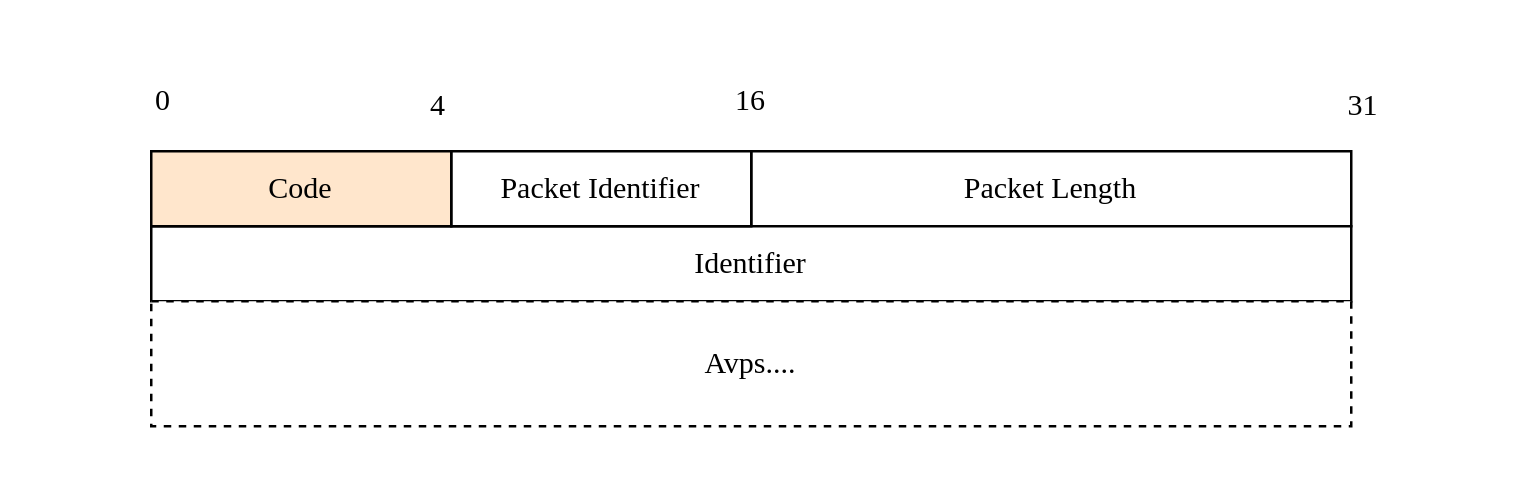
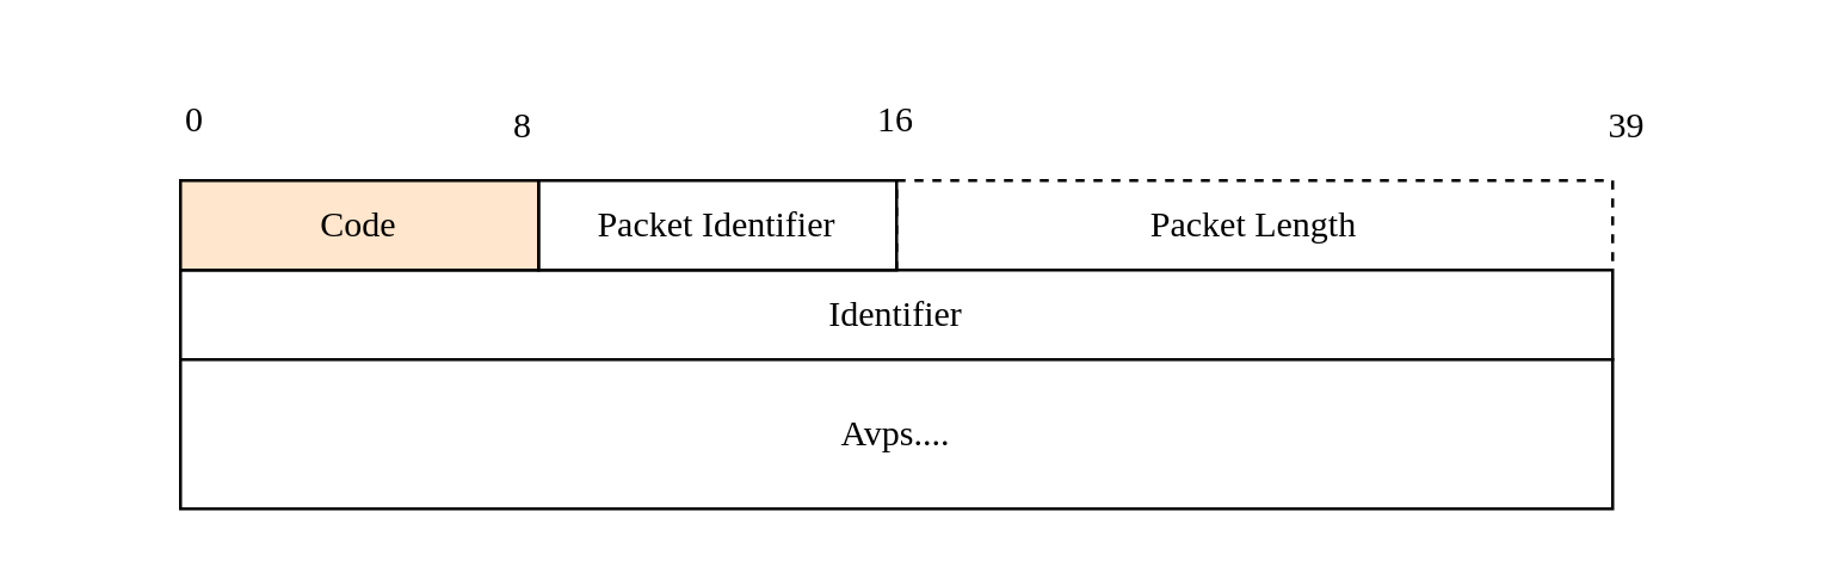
  <mxCell id="0" />
  <mxCell id="1" parent="0" />
  <mxCell id="2" value="&lt;font style=&quot;font-size: 12px;&quot;&gt;16&lt;/font&gt;" style="rounded=1;whiteSpace=wrap;html=1;strokeColor=none;fontFamily=Times New Roman;" parent="1" vertex="1"><mxGeometry x="255" y="20" width="90" height="40" as="geometry" /></mxCell>
  <mxCell id="3" value="&lt;font style=&quot;font-size: 12px;&quot;&gt;0&lt;/font&gt;" style="rounded=1;whiteSpace=wrap;html=1;strokeColor=none;fontFamily=Times New Roman;" parent="1" vertex="1"><mxGeometry x="20" y="20" width="90" height="40" as="geometry" /></mxCell>
- <mxCell id="4" value="&lt;font style=&quot;font-size: 12px;&quot;&gt;4&lt;/font&gt;" style="rounded=1;whiteSpace=wrap;html=1;strokeColor=none;fontSize=15;fontFamily=Times New Roman;" parent="1" vertex="1"><mxGeometry x="130" y="20" width="90" height="40" as="geometry" /></mxCell>
- <mxCell id="5" value="&lt;font style=&quot;font-size: 12px;&quot;&gt;31&lt;/font&gt;" style="rounded=1;whiteSpace=wrap;html=1;strokeColor=none;fontSize=15;fontFamily=Times New Roman;" parent="1" vertex="1"><mxGeometry x="500" y="20" width="90" height="40" as="geometry" /></mxCell>
- <mxCell id="6" value="Packet Length" style="rounded=0;whiteSpace=wrap;html=1;fontSize=12;fontFamily=Times New Roman;" parent="1" vertex="1"><mxGeometry x="300" y="60" width="240" height="30" as="geometry" /></mxCell>
+ <mxCell id="4" value="&lt;font style=&quot;font-size: 12px;&quot;&gt;8&lt;/font&gt;" style="rounded=1;whiteSpace=wrap;html=1;strokeColor=none;fontSize=15;fontFamily=Times New Roman;" parent="1" vertex="1"><mxGeometry x="130" y="20" width="90" height="40" as="geometry" /></mxCell>
+ <mxCell id="5" value="&lt;font style=&quot;font-size: 12px;&quot;&gt;39&lt;/font&gt;" style="rounded=1;whiteSpace=wrap;html=1;strokeColor=none;fontSize=15;fontFamily=Times New Roman;" parent="1" vertex="1"><mxGeometry x="500" y="20" width="90" height="40" as="geometry" /></mxCell>
+ <mxCell id="6" value="Packet Length" style="rounded=0;whiteSpace=wrap;html=1;fontSize=12;fontFamily=Times New Roman;dashed=1;" parent="1" vertex="1"><mxGeometry x="300" y="60" width="240" height="30" as="geometry" /></mxCell>
  <mxCell id="7" value="&lt;font style=&quot;font-size: 12px;&quot;&gt;Identifier&lt;/font&gt;" style="rounded=0;whiteSpace=wrap;html=1;fontFamily=Times New Roman;" parent="1" vertex="1"><mxGeometry x="60" y="90" width="480" height="30" as="geometry" /></mxCell>
- <mxCell id="8" value="&lt;font style=&quot;font-size: 12px;&quot;&gt;Avps....&lt;/font&gt;" style="rounded=0;whiteSpace=wrap;html=1;fontFamily=Times New Roman;dashed=1;" parent="1" vertex="1"><mxGeometry x="60" y="120" width="480" height="50" as="geometry" /></mxCell>
+ <mxCell id="8" value="&lt;font style=&quot;font-size: 12px;&quot;&gt;Avps....&lt;/font&gt;" style="rounded=0;whiteSpace=wrap;html=1;fontFamily=Times New Roman;" parent="1" vertex="1"><mxGeometry x="60" y="120" width="480" height="50" as="geometry" /></mxCell>
  <mxCell id="9" value="&lt;font style=&quot;font-size: 12px;&quot;&gt;Packet Identifier&lt;/font&gt;" style="rounded=0;whiteSpace=wrap;html=1;fontFamily=Times New Roman;" parent="1" vertex="1"><mxGeometry x="180" y="60" width="120" height="30" as="geometry" /></mxCell>
  <mxCell id="10" value="&lt;font style=&quot;font-size: 12px;&quot;&gt;Code&lt;/font&gt;" style="rounded=0;whiteSpace=wrap;html=1;fontFamily=Times New Roman;fillColor=#ffe6cc;" parent="1" vertex="1"><mxGeometry x="60" y="60" width="120" height="30" as="geometry" /></mxCell>
